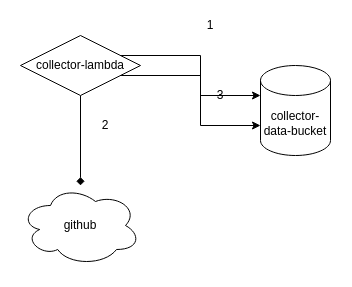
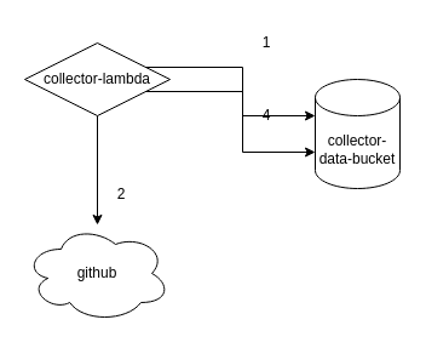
  <mxCell id="0" />
  <mxCell id="1" parent="0" />
  <mxCell id="2" style="edgeStyle=orthogonalEdgeStyle;rounded=0;orthogonalLoop=1;jettySize=auto;html=1;exitX=1;exitY=0.25;exitDx=0;exitDy=0;entryX=0;entryY=0;entryDx=0;entryDy=30;entryPerimeter=0;" edge="1" parent="1" source="5" target="6"><mxGeometry relative="1" as="geometry" /></mxCell>
- <mxCell id="3" style="edgeStyle=orthogonalEdgeStyle;rounded=0;orthogonalLoop=1;jettySize=auto;html=1;exitX=0.5;exitY=1;exitDx=0;exitDy=0;endArrow=diamond;" edge="1" parent="1" source="5" target="8"><mxGeometry relative="1" as="geometry" /></mxCell>
+ <mxCell id="3" style="edgeStyle=orthogonalEdgeStyle;rounded=0;orthogonalLoop=1;jettySize=auto;html=1;exitX=0.5;exitY=1;exitDx=0;exitDy=0;" edge="1" parent="1" source="5" target="8"><mxGeometry relative="1" as="geometry" /></mxCell>
  <mxCell id="4" style="edgeStyle=orthogonalEdgeStyle;rounded=0;orthogonalLoop=1;jettySize=auto;html=1;exitX=1;exitY=0.75;exitDx=0;exitDy=0;entryX=0;entryY=0;entryDx=0;entryDy=60;entryPerimeter=0;" edge="1" parent="1" source="5" target="6"><mxGeometry relative="1" as="geometry" /></mxCell>
  <mxCell id="5" value="collector-lambda" style="rhombus;whiteSpace=wrap;html=1;" vertex="1" parent="1"><mxGeometry x="20" y="35" width="120" height="60" as="geometry" /></mxCell>
  <mxCell id="6" value="collector-data-bucket" style="shape=cylinder3;whiteSpace=wrap;html=1;boundedLbl=1;backgroundOutline=1;size=15;" vertex="1" parent="1"><mxGeometry x="260" y="65" width="70" height="90" as="geometry" /></mxCell>
- <mxCell id="7" value="1" style="text;html=1;strokeColor=none;fillColor=none;align=center;verticalAlign=middle;whiteSpace=wrap;rounded=0;" vertex="1" parent="1"><mxGeometry x="180" y="10" width="60" height="30" as="geometry" /></mxCell>
+ <mxCell id="7" value="1" style="text;html=1;strokeColor=none;fillColor=none;align=center;verticalAlign=middle;whiteSpace=wrap;rounded=0;" vertex="1" parent="1"><mxGeometry x="190" y="20" width="60" height="30" as="geometry" /></mxCell>
  <mxCell id="8" value="github" style="ellipse;shape=cloud;whiteSpace=wrap;html=1;" vertex="1" parent="1"><mxGeometry x="20" y="185" width="120" height="80" as="geometry" /></mxCell>
- <mxCell id="9" value="2" style="text;html=1;strokeColor=none;fillColor=none;align=center;verticalAlign=middle;whiteSpace=wrap;rounded=0;" vertex="1" parent="1"><mxGeometry x="75" y="110" width="60" height="30" as="geometry" /></mxCell>
- <mxCell id="10" value="3" style="text;html=1;strokeColor=none;fillColor=none;align=center;verticalAlign=middle;whiteSpace=wrap;rounded=0;" vertex="1" parent="1"><mxGeometry x="190" y="80" width="60" height="30" as="geometry" /></mxCell>
+ <mxCell id="9" value="2" style="text;html=1;strokeColor=none;fillColor=none;align=center;verticalAlign=middle;whiteSpace=wrap;rounded=0;" vertex="1" parent="1"><mxGeometry x="70" y="145" width="60" height="30" as="geometry" /></mxCell>
+ <mxCell id="10" value="4" style="text;html=1;strokeColor=none;fillColor=none;align=center;verticalAlign=middle;whiteSpace=wrap;rounded=0;" vertex="1" parent="1"><mxGeometry x="190" y="80" width="60" height="30" as="geometry" /></mxCell>
